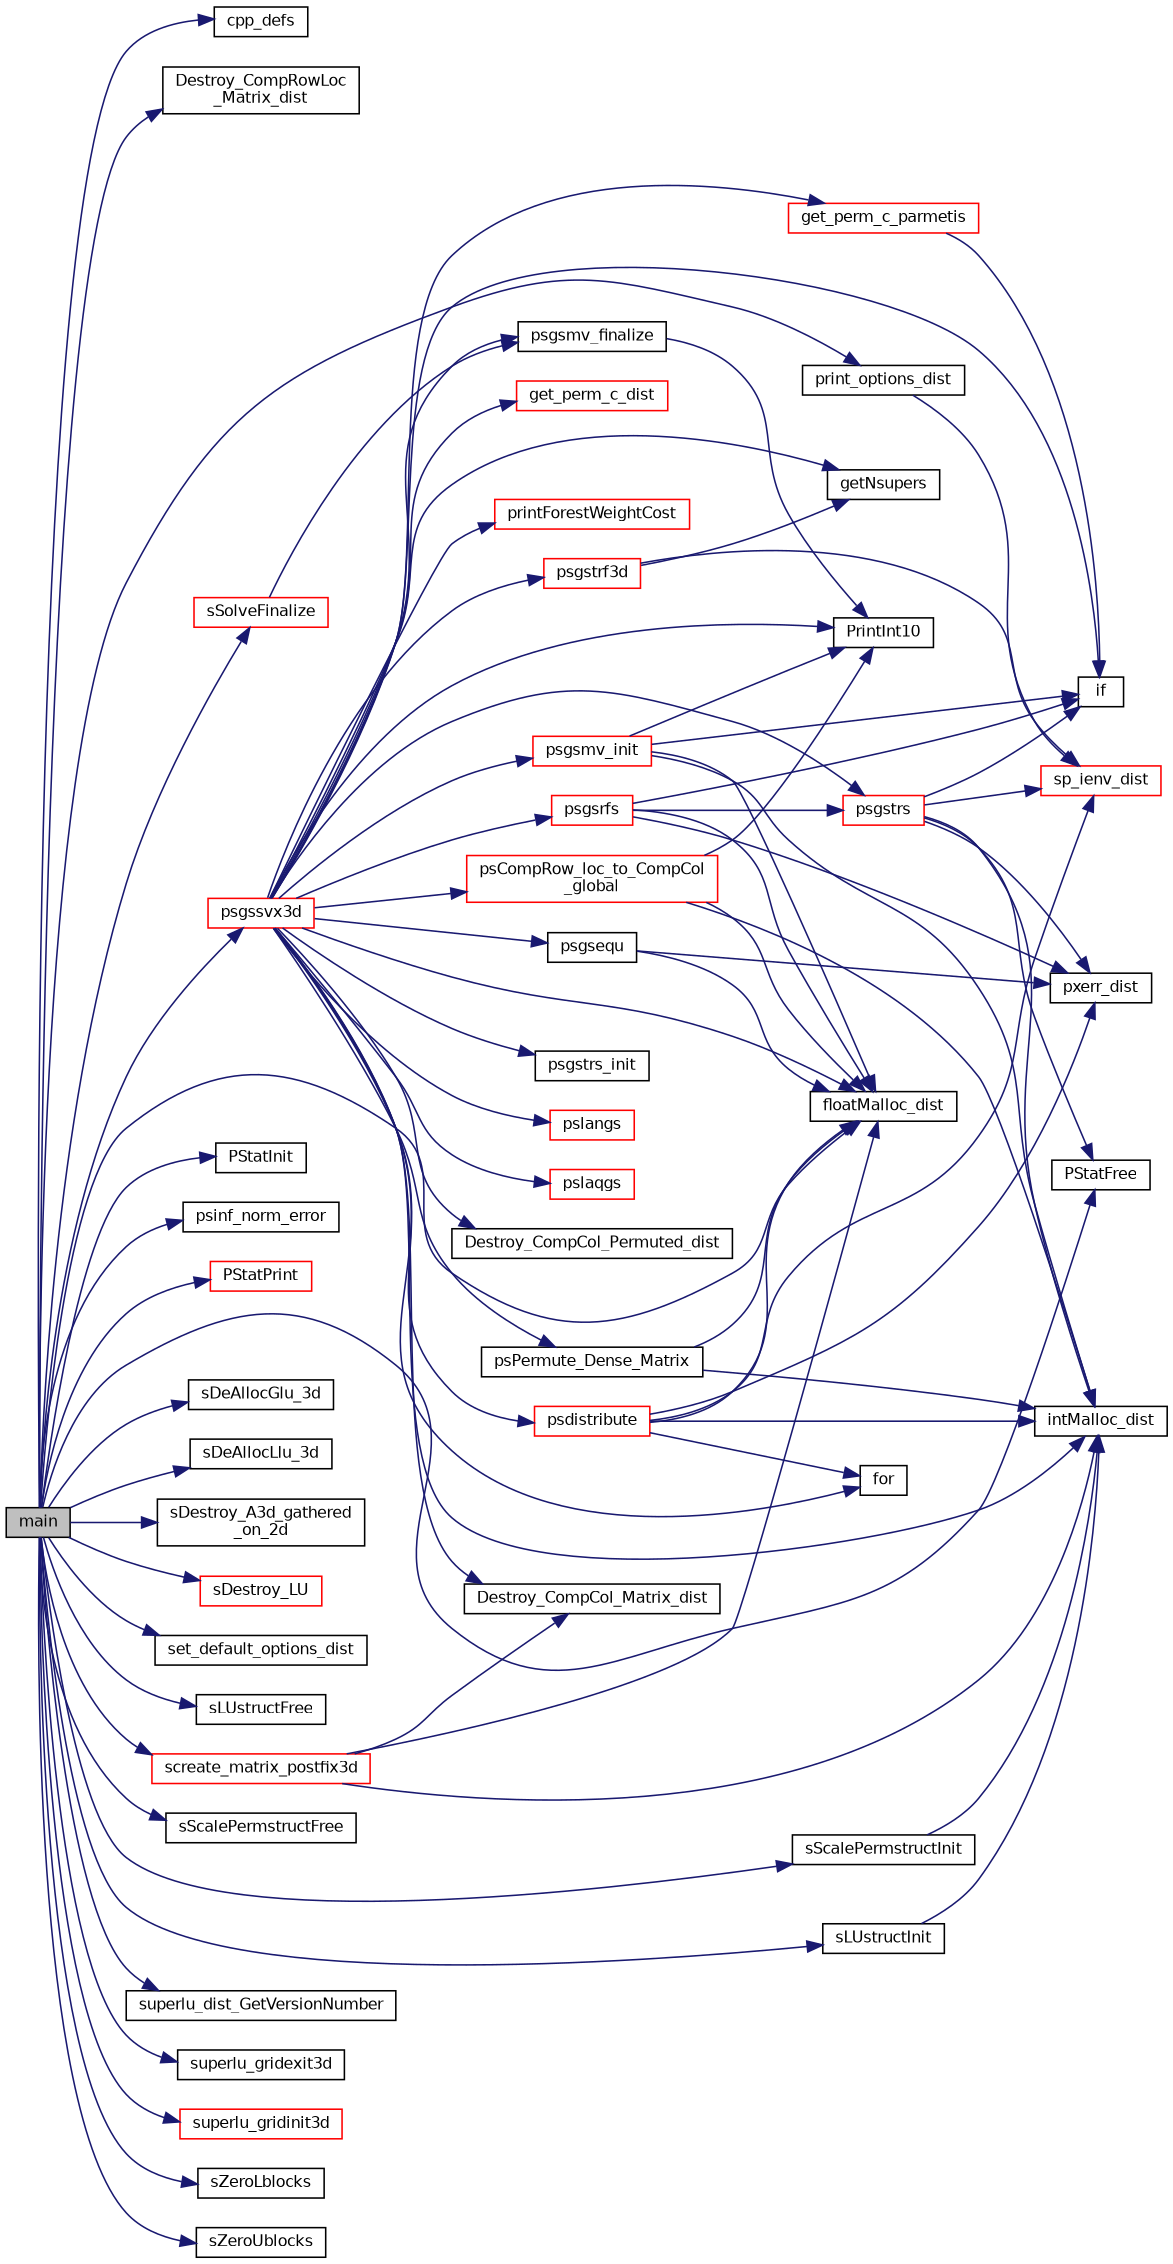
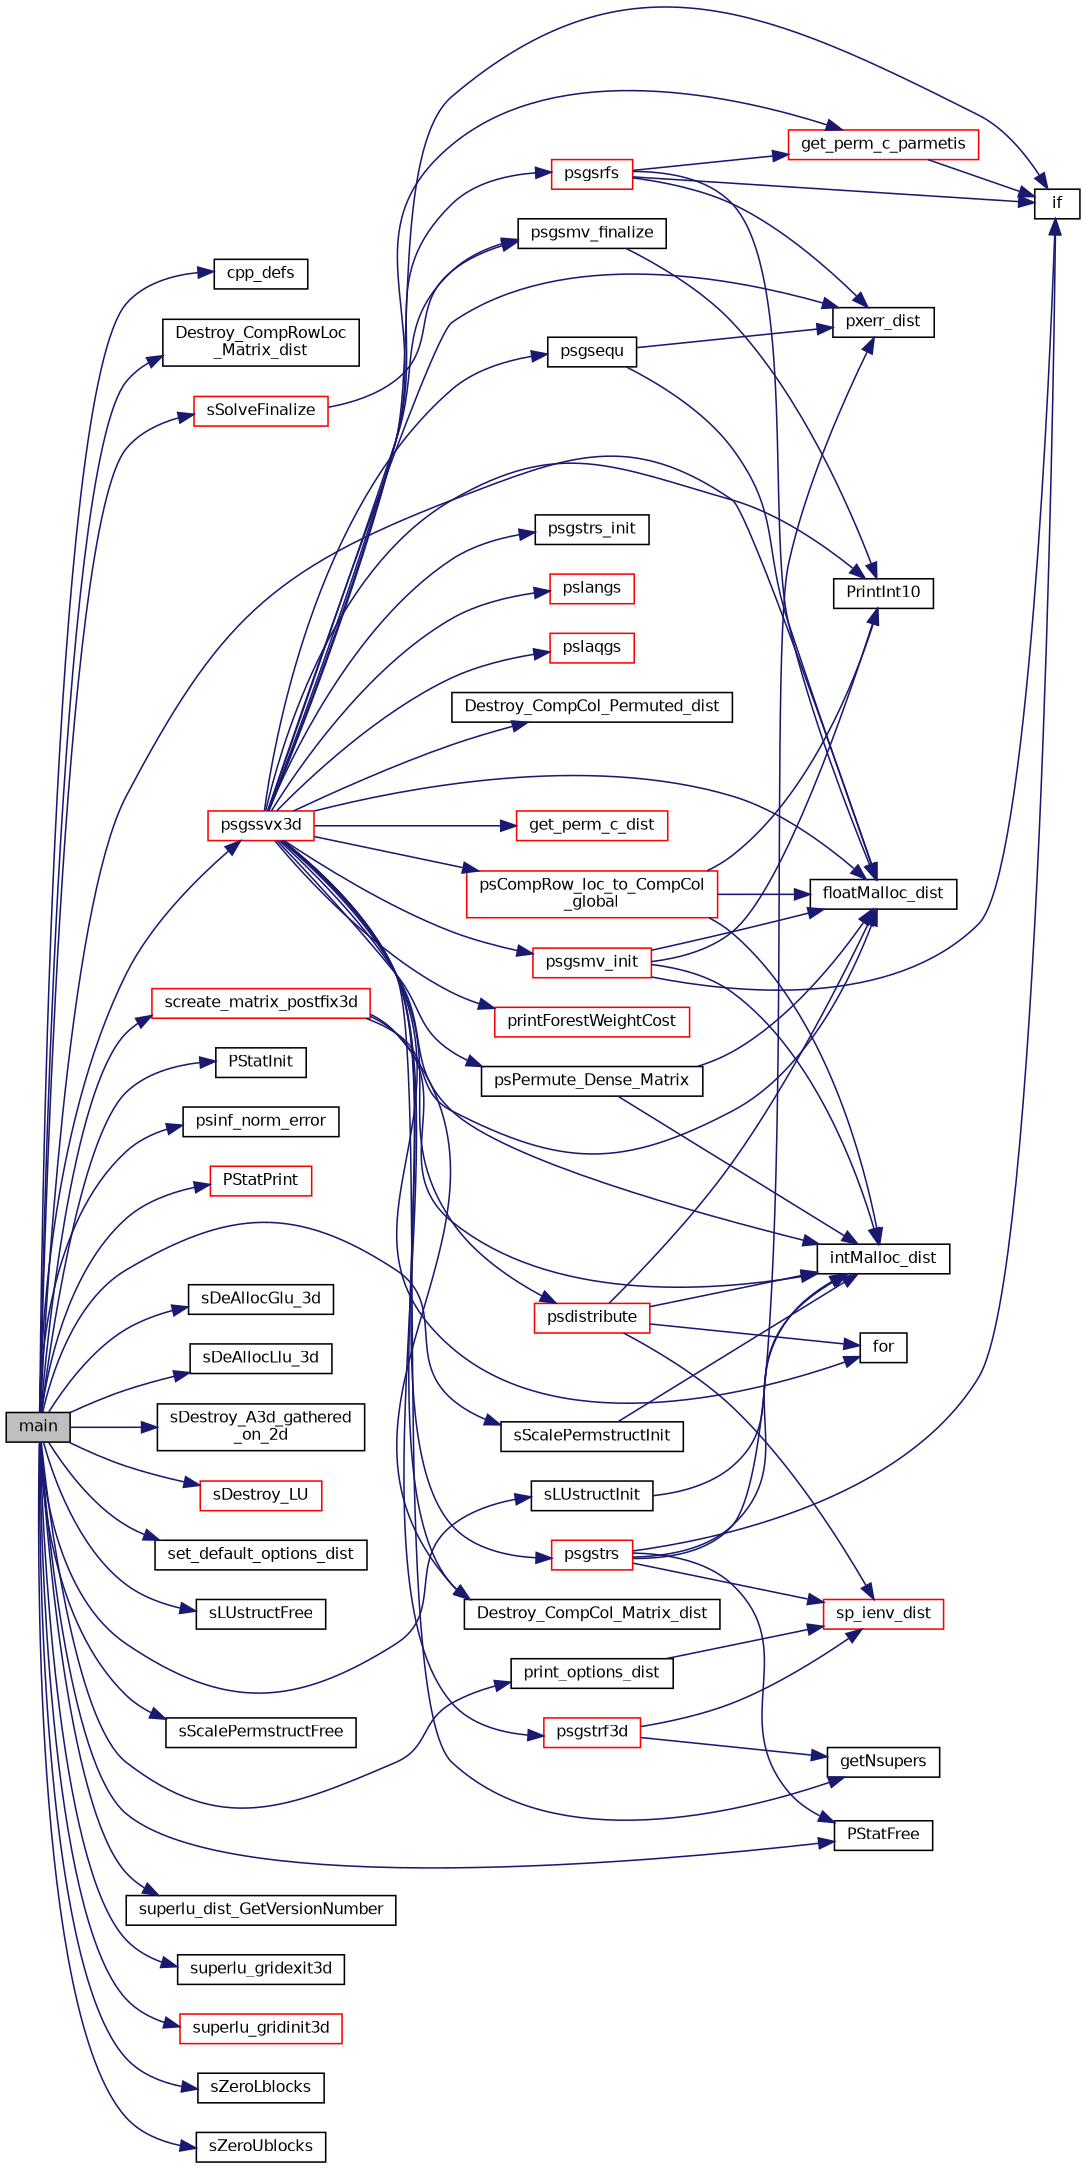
  digraph {
    rankdir=LR
    node [color=black fillcolor=white fontname=Helvetica fontsize=10 shape=record style=filled]
    edge [color=midnightblue fontname=Helvetica fontsize=10 labelfontname=Helvetica labelfontsize=10 style=solid]
    n1 [fillcolor=grey75 fontcolor=black height=0.2 label=main width=0.4]
    n2 [height=0.2 label=cpp_defs width=0.4]
    n3 [height=0.2 label="Destroy_CompRowLoc\l_Matrix_dist" width=0.4]
    n4 [height=0.2 label=floatMalloc_dist width=0.4]
    n5 [height=0.2 label=print_options_dist width=0.4]
    n6 [color=red height=0.2 label=psgssvx3d width=0.4]
    n7 [height=0.2 label=PStatFree width=0.4]
    n8 [height=0.2 label=PStatInit width=0.4]
    n9 [height=0.2 label=psinf_norm_error width=0.4]
    n10 [color=red height=0.2 label=PStatPrint width=0.4]
    n11 [color=red height=0.2 label=screate_matrix_postfix3d width=0.4]
    n12 [height=0.2 label=sDeAllocGlu_3d width=0.4]
    n13 [height=0.2 label=sDeAllocLlu_3d width=0.4]
    n14 [height=0.2 label="sDestroy_A3d_gathered\l_on_2d" width=0.4]
    n15 [color=red height=0.2 label=sDestroy_LU width=0.4]
    n16 [height=0.2 label=set_default_options_dist width=0.4]
    n17 [height=0.2 label=sLUstructFree width=0.4]
    n18 [height=0.2 label=sLUstructInit width=0.4]
    n19 [height=0.2 label=sScalePermstructFree width=0.4]
    n20 [height=0.2 label=sScalePermstructInit width=0.4]
    n21 [color=red height=0.2 label=sSolveFinalize width=0.4]
    n22 [height=0.2 label=superlu_dist_GetVersionNumber width=0.4]
    n23 [height=0.2 label=superlu_gridexit3d width=0.4]
    n24 [color=red height=0.2 label=superlu_gridinit3d width=0.4]
    n25 [height=0.2 label=sZeroLblocks width=0.4]
    n26 [height=0.2 label=sZeroUblocks width=0.4]
    n27 [color=red height=0.2 label=sp_ienv_dist width=0.4]
    n28 [height=0.2 label=Destroy_CompCol_Matrix_dist width=0.4]
    n29 [height=0.2 label=Destroy_CompCol_Permuted_dist width=0.4]
    n30 [height=0.2 label=for width=0.4]
    n31 [color=red height=0.2 label=get_perm_c_dist width=0.4]
    n32 [color=red height=0.2 label=get_perm_c_parmetis width=0.4]
    n33 [height=0.2 label=if width=0.4]
    n34 [height=0.2 label=PrintInt10 width=0.4]
    n35 [height=0.2 label=getNsupers width=0.4]
    n36 [height=0.2 label=intMalloc_dist width=0.4]
    n37 [color=red height=0.2 label=printForestWeightCost width=0.4]
    n38 [color=red height=0.2 label="psCompRow_loc_to_CompCol\l_global" width=0.4]
    n39 [color=red height=0.2 label=psdistribute width=0.4]
    n40 [height=0.2 label=psgsequ width=0.4]
    n41 [height=0.2 label=pxerr_dist width=0.4]
    n42 [height=0.2 label=psgsmv_finalize width=0.4]
    n43 [color=red height=0.2 label=psgsmv_init width=0.4]
    n44 [color=red height=0.2 label=psgsrfs width=0.4]
    n45 [color=red height=0.2 label=psgstrs width=0.4]
    n46 [color=red height=0.2 label=psgstrf3d width=0.4]
    n47 [height=0.2 label=psgstrs_init width=0.4]
    n48 [color=red height=0.2 label=pslangs width=0.4]
    n49 [color=red height=0.2 label=pslaqgs width=0.4]
    n50 [height=0.2 label=psPermute_Dense_Matrix width=0.4]
    n1 -> n2
    n1 -> n3
    n1 -> n4
    n1 -> n5
    n1 -> n6
    n1 -> n7
    n1 -> n8
    n1 -> n9
    n1 -> n10
    n1 -> n11
    n1 -> n12
    n1 -> n13
    n1 -> n14
    n1 -> n15
    n1 -> n16
    n1 -> n17
    n1 -> n18
    n1 -> n19
    n1 -> n20
    n1 -> n21
    n1 -> n22
    n1 -> n23
    n1 -> n24
    n1 -> n25
    n1 -> n26
    n5 -> n27
    n6 -> n4
    n6 -> n28
    n6 -> n29
    n6 -> n30
    n6 -> n31
    n6 -> n32
    n6 -> n33
    n6 -> n34
    n6 -> n35
    n6 -> n36
    n6 -> n37
    n6 -> n38
    n6 -> n39
    n6 -> n40
-   n39 -> n41
+   n6 -> n41
    n6 -> n42
    n6 -> n43
    n6 -> n44
    n6 -> n45
    n6 -> n46
    n6 -> n47
    n6 -> n48
    n6 -> n49
    n6 -> n50
    n11 -> n4
    n11 -> n28
    n11 -> n36
    n18 -> n36
    n20 -> n36
    n21 -> n42
    n32 -> n33
    n38 -> n4
    n38 -> n34
    n38 -> n36
    n39 -> n4
    n39 -> n27
    n39 -> n30
    n39 -> n36
    n40 -> n4
    n40 -> n41
    n42 -> n34
    n43 -> n4
    n43 -> n33
    n43 -> n34
    n43 -> n36
    n44 -> n4
    n44 -> n33
    n44 -> n41
-   n44 -> n45
+   n44 -> n32
    n45 -> n7
    n45 -> n27
    n45 -> n33
    n45 -> n36
    n45 -> n41
    n46 -> n27
    n46 -> n35
    n50 -> n4
    n50 -> n36
  }
